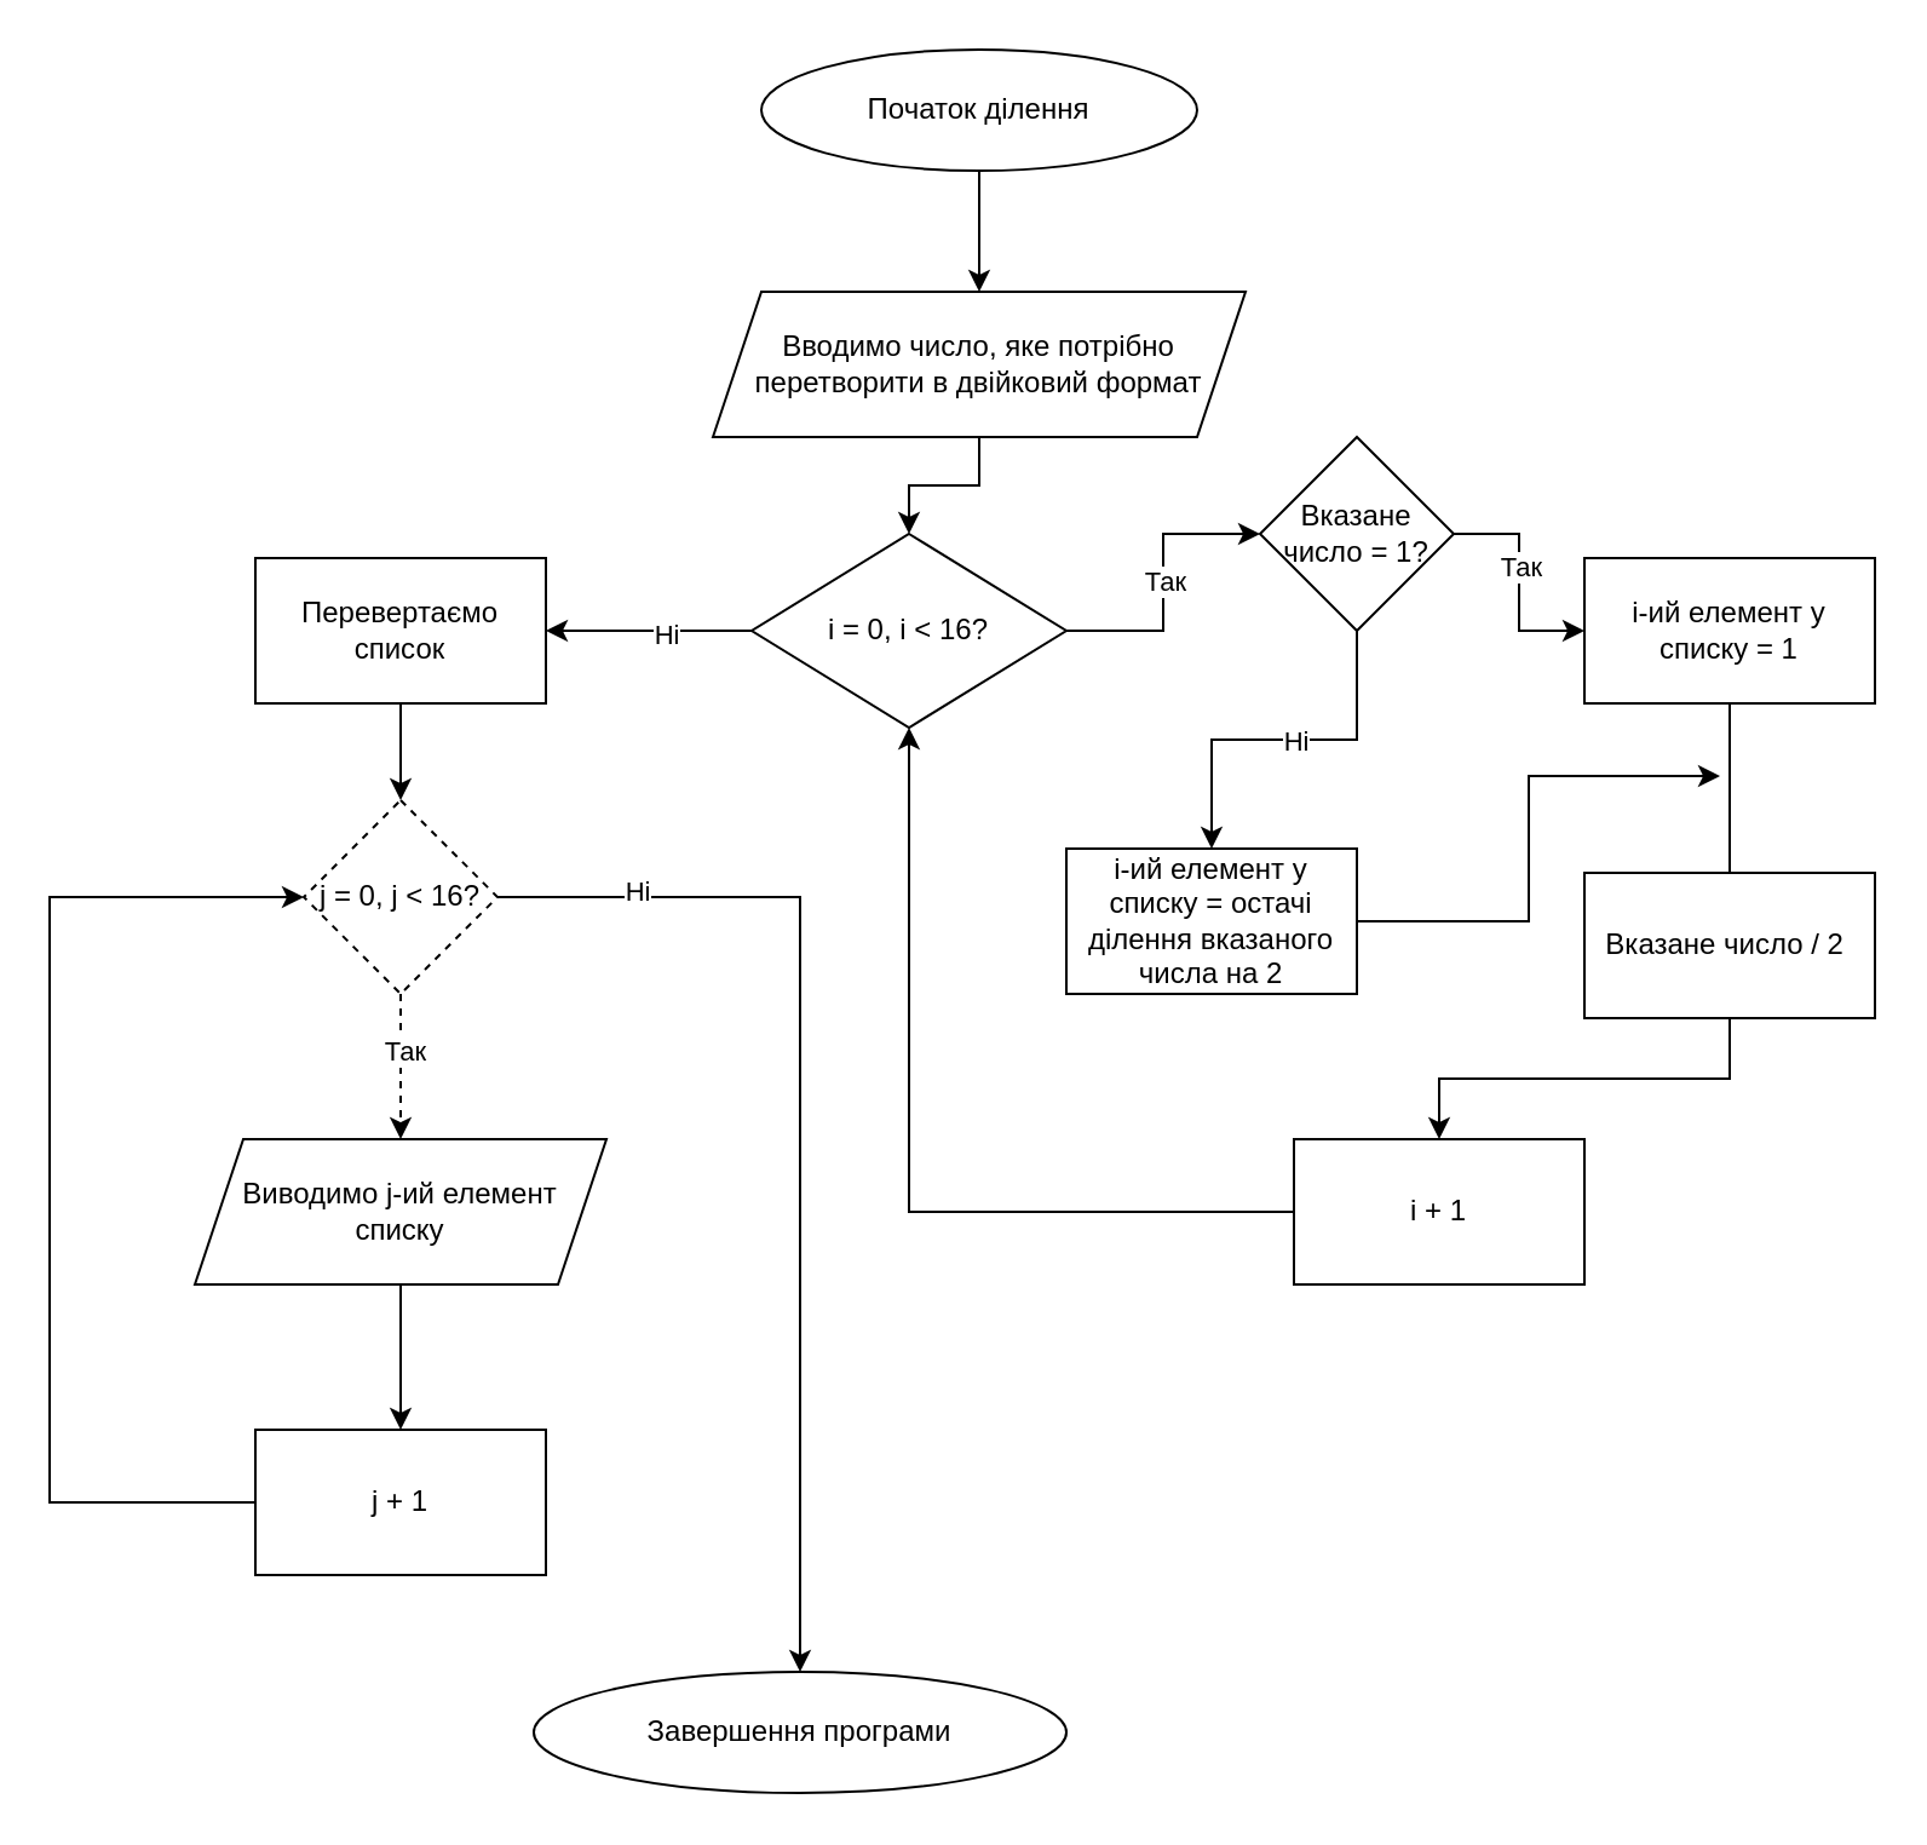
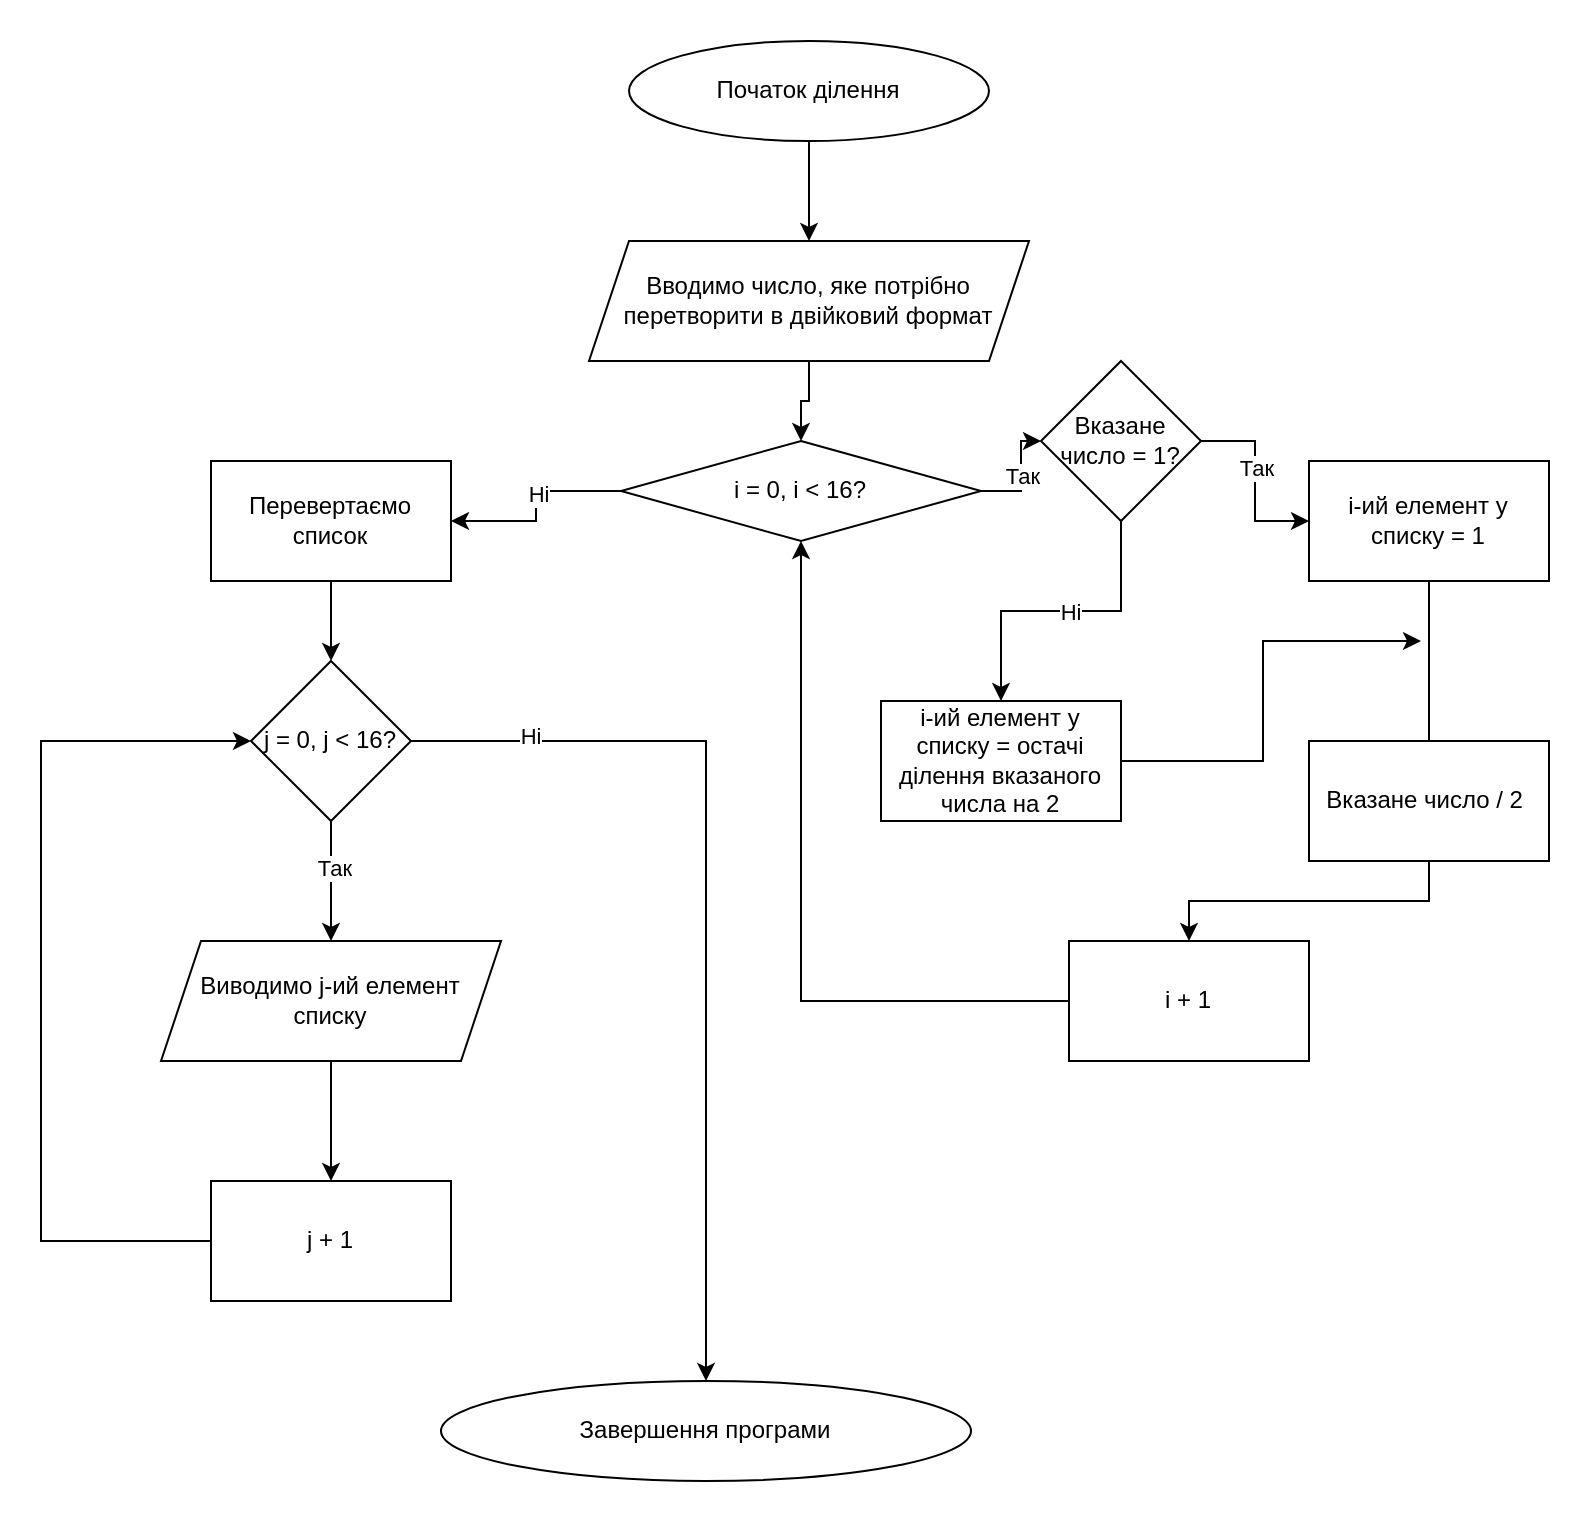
  <mxCell id="0" />
  <mxCell id="1" parent="0" />
  <mxCell id="2" style="edgeStyle=orthogonalEdgeStyle;rounded=0;orthogonalLoop=1;jettySize=auto;html=1;entryX=0.5;entryY=0;entryDx=0;entryDy=0;" edge="1" parent="1" source="3" target="5"><mxGeometry relative="1" as="geometry" /></mxCell>
  <mxCell id="3" value="Початок ділення" style="ellipse;whiteSpace=wrap;html=1;" vertex="1" parent="1"><mxGeometry x="314" y="20" width="180" height="50" as="geometry" /></mxCell>
  <mxCell id="4" style="edgeStyle=orthogonalEdgeStyle;rounded=0;orthogonalLoop=1;jettySize=auto;html=1;entryX=0.5;entryY=0;entryDx=0;entryDy=0;" edge="1" parent="1" source="5" target="10"><mxGeometry relative="1" as="geometry" /></mxCell>
  <mxCell id="5" value="Вводимо число, яке потрібно перетворити в двійковий формат" style="shape=parallelogram;perimeter=parallelogramPerimeter;whiteSpace=wrap;html=1;fixedSize=1;" vertex="1" parent="1"><mxGeometry x="294" y="120" width="220" height="60" as="geometry" /></mxCell>
  <mxCell id="6" style="edgeStyle=orthogonalEdgeStyle;rounded=0;orthogonalLoop=1;jettySize=auto;html=1;" edge="1" parent="1" source="10" target="15"><mxGeometry relative="1" as="geometry" /></mxCell>
  <mxCell id="7" value="Так" style="edgeLabel;html=1;align=center;verticalAlign=middle;resizable=0;points=[];" connectable="0" vertex="1" parent="6"><mxGeometry x="0.024" relative="1" as="geometry"><mxPoint as="offset" /></mxGeometry></mxCell>
  <mxCell id="8" value="" style="edgeStyle=orthogonalEdgeStyle;rounded=0;orthogonalLoop=1;jettySize=auto;html=1;" edge="1" parent="1" source="10" target="25"><mxGeometry relative="1" as="geometry" /></mxCell>
  <mxCell id="9" value="Ні" style="edgeLabel;html=1;align=center;verticalAlign=middle;resizable=0;points=[];" connectable="0" vertex="1" parent="8"><mxGeometry x="-0.161" y="1" relative="1" as="geometry"><mxPoint as="offset" /></mxGeometry></mxCell>
- <mxCell id="10" value="і = 0, і &amp;lt; 16?" style="rhombus;whiteSpace=wrap;html=1;" vertex="1" parent="1"><mxGeometry x="310" y="220" width="130" height="80" as="geometry" /></mxCell>
+ <mxCell id="10" value="і = 0, і &amp;lt; 16?" style="rhombus;whiteSpace=wrap;html=1;" vertex="1" parent="1"><mxGeometry x="310" y="220" width="180" height="50" as="geometry" /></mxCell>
  <mxCell id="11" value="" style="edgeStyle=orthogonalEdgeStyle;rounded=0;orthogonalLoop=1;jettySize=auto;html=1;" edge="1" parent="1" source="15" target="17"><mxGeometry relative="1" as="geometry" /></mxCell>
  <mxCell id="12" value="Так" style="edgeLabel;html=1;align=center;verticalAlign=middle;resizable=0;points=[];" connectable="0" vertex="1" parent="11"><mxGeometry x="-0.144" relative="1" as="geometry"><mxPoint as="offset" /></mxGeometry></mxCell>
  <mxCell id="13" value="" style="edgeStyle=orthogonalEdgeStyle;rounded=0;orthogonalLoop=1;jettySize=auto;html=1;" edge="1" parent="1" source="15" target="23"><mxGeometry relative="1" as="geometry" /></mxCell>
  <mxCell id="14" value="Ні" style="edgeLabel;html=1;align=center;verticalAlign=middle;resizable=0;points=[];" connectable="0" vertex="1" parent="13"><mxGeometry x="-0.051" relative="1" as="geometry"><mxPoint as="offset" /></mxGeometry></mxCell>
  <mxCell id="15" value="Вказане число = 1?" style="rhombus;whiteSpace=wrap;html=1;" vertex="1" parent="1"><mxGeometry x="520" y="180" width="80" height="80" as="geometry" /></mxCell>
  <mxCell id="16" value="" style="edgeStyle=orthogonalEdgeStyle;rounded=0;orthogonalLoop=1;jettySize=auto;html=1;endArrow=none;" edge="1" parent="1" source="17" target="19"><mxGeometry relative="1" as="geometry" /></mxCell>
  <mxCell id="17" value="і-ий елемент у списку = 1" style="whiteSpace=wrap;html=1;" vertex="1" parent="1"><mxGeometry x="654" y="230" width="120" height="60" as="geometry" /></mxCell>
  <mxCell id="18" value="" style="edgeStyle=orthogonalEdgeStyle;rounded=0;orthogonalLoop=1;jettySize=auto;html=1;" edge="1" parent="1" source="19" target="21"><mxGeometry relative="1" as="geometry" /></mxCell>
- <mxCell id="19" value="Вказане число / 2&amp;nbsp;" style="whiteSpace=wrap;html=1;" vertex="1" parent="1"><mxGeometry x="654" y="360" width="120" height="60" as="geometry" /></mxCell>
+ <mxCell id="19" value="Вказане число / 2&amp;nbsp;" style="whiteSpace=wrap;html=1;" vertex="1" parent="1"><mxGeometry x="654" y="370" width="120" height="60" as="geometry" /></mxCell>
  <mxCell id="20" style="edgeStyle=orthogonalEdgeStyle;rounded=0;orthogonalLoop=1;jettySize=auto;html=1;entryX=0.5;entryY=1;entryDx=0;entryDy=0;" edge="1" parent="1" source="21" target="10"><mxGeometry relative="1" as="geometry" /></mxCell>
  <mxCell id="21" value="і + 1" style="whiteSpace=wrap;html=1;" vertex="1" parent="1"><mxGeometry x="534" y="470" width="120" height="60" as="geometry" /></mxCell>
  <mxCell id="22" style="edgeStyle=orthogonalEdgeStyle;rounded=0;orthogonalLoop=1;jettySize=auto;html=1;exitX=1;exitY=0.5;exitDx=0;exitDy=0;" edge="1" parent="1" source="23"><mxGeometry relative="1" as="geometry"><mxPoint x="710" y="320" as="targetPoint" /><Array as="points"><mxPoint x="631" y="380" /><mxPoint x="631" y="320" /></Array></mxGeometry></mxCell>
  <mxCell id="23" value="і-ий елемент у списку = остачі ділення вказаного числа на 2" style="whiteSpace=wrap;html=1;" vertex="1" parent="1"><mxGeometry x="440" y="350" width="120" height="60" as="geometry" /></mxCell>
  <mxCell id="24" style="edgeStyle=orthogonalEdgeStyle;rounded=0;orthogonalLoop=1;jettySize=auto;html=1;entryX=0.5;entryY=0;entryDx=0;entryDy=0;" edge="1" parent="1" source="25" target="30"><mxGeometry relative="1" as="geometry" /></mxCell>
  <mxCell id="25" value="Перевертаємо список" style="whiteSpace=wrap;html=1;" vertex="1" parent="1"><mxGeometry x="105" y="230" width="120" height="60" as="geometry" /></mxCell>
- <mxCell id="26" style="edgeStyle=orthogonalEdgeStyle;rounded=0;orthogonalLoop=1;jettySize=auto;html=1;entryX=0.5;entryY=0;entryDx=0;entryDy=0;dashed=1;" edge="1" parent="1" source="30" target="32"><mxGeometry relative="1" as="geometry" /></mxCell>
+ <mxCell id="26" style="edgeStyle=orthogonalEdgeStyle;rounded=0;orthogonalLoop=1;jettySize=auto;html=1;entryX=0.5;entryY=0;entryDx=0;entryDy=0;" edge="1" parent="1" source="30" target="32"><mxGeometry relative="1" as="geometry" /></mxCell>
  <mxCell id="27" value="Так" style="edgeLabel;html=1;align=center;verticalAlign=middle;resizable=0;points=[];" connectable="0" vertex="1" parent="26"><mxGeometry x="-0.25" y="1" relative="1" as="geometry"><mxPoint as="offset" /></mxGeometry></mxCell>
  <mxCell id="28" value="" style="edgeStyle=orthogonalEdgeStyle;rounded=0;orthogonalLoop=1;jettySize=auto;html=1;" edge="1" parent="1" source="30" target="35"><mxGeometry relative="1" as="geometry" /></mxCell>
  <mxCell id="29" value="Ні" style="edgeLabel;html=1;align=center;verticalAlign=middle;resizable=0;points=[];" connectable="0" vertex="1" parent="28"><mxGeometry x="-0.746" y="3" relative="1" as="geometry"><mxPoint as="offset" /></mxGeometry></mxCell>
- <mxCell id="30" value="j = 0, j &amp;lt; 16?" style="rhombus;whiteSpace=wrap;html=1;dashed=1;" vertex="1" parent="1"><mxGeometry x="125" y="330" width="80" height="80" as="geometry" /></mxCell>
+ <mxCell id="30" value="j = 0, j &amp;lt; 16?" style="rhombus;whiteSpace=wrap;html=1;" vertex="1" parent="1"><mxGeometry x="125" y="330" width="80" height="80" as="geometry" /></mxCell>
  <mxCell id="31" value="" style="edgeStyle=orthogonalEdgeStyle;rounded=0;orthogonalLoop=1;jettySize=auto;html=1;" edge="1" parent="1" source="32" target="34"><mxGeometry relative="1" as="geometry" /></mxCell>
  <mxCell id="32" value="Виводимо j-ий елемент списку" style="shape=parallelogram;perimeter=parallelogramPerimeter;whiteSpace=wrap;html=1;fixedSize=1;" vertex="1" parent="1"><mxGeometry x="80" y="470" width="170" height="60" as="geometry" /></mxCell>
  <mxCell id="33" style="edgeStyle=orthogonalEdgeStyle;rounded=0;orthogonalLoop=1;jettySize=auto;html=1;entryX=0;entryY=0.5;entryDx=0;entryDy=0;" edge="1" parent="1" source="34" target="30"><mxGeometry relative="1" as="geometry"><mxPoint x="50" y="370" as="targetPoint" /><Array as="points"><mxPoint x="20" y="620" /><mxPoint x="20" y="370" /></Array></mxGeometry></mxCell>
  <mxCell id="34" value="j + 1" style="whiteSpace=wrap;html=1;" vertex="1" parent="1"><mxGeometry x="105" y="590" width="120" height="60" as="geometry" /></mxCell>
- <mxCell id="35" value="Завершення програми" style="ellipse;whiteSpace=wrap;html=1;" vertex="1" parent="1"><mxGeometry x="220" y="690" width="220" height="50" as="geometry" /></mxCell>
+ <mxCell id="35" value="Завершення програми" style="ellipse;whiteSpace=wrap;html=1;" vertex="1" parent="1"><mxGeometry x="220" y="690" width="265" height="50" as="geometry" /></mxCell>
